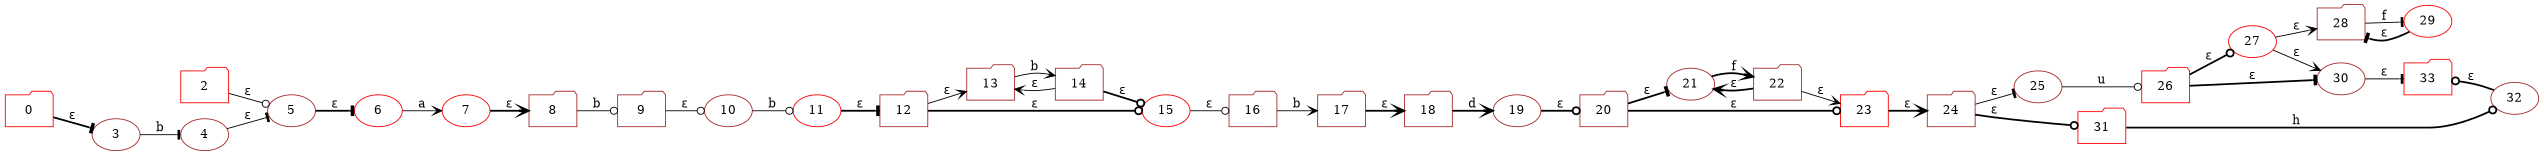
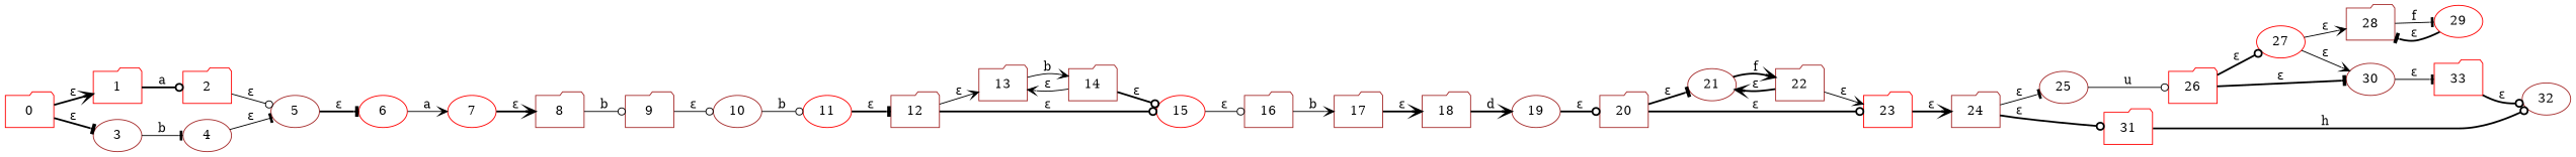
  digraph {
    rankdir=LR
    node [color=brown shape=folder]
    edge [arrowhead=vee style=bold]
    0 [color=red]
+   1 [color=red]
    3 [shape=ellipse]
    2 [color=red]
    4 [shape=ellipse]
    5 [shape=ellipse]
    6 [color=red shape=ellipse]
    7 [color=red shape=ellipse]
    8
    9
    10 [shape=ellipse]
    11 [color=red shape=ellipse]
    12
    13
    15 [color=red shape=ellipse]
    14
    16
    17
    18
    19 [shape=ellipse]
    20
    21 [shape=ellipse]
    23 [color=red]
    22
    24
    25 [shape=ellipse]
    31 [color=red]
    26 [color=red]
    32 [shape=ellipse]
    27 [color=red shape=ellipse]
    30 [shape=ellipse]
    33 [color=red]
    28
    29 [color=red shape=ellipse]
+   0 -> 1 [label="ε"]
    0 -> 3 [arrowhead=tee label="ε"]
+   1 -> 2 [arrowhead=odot label=a]
    3 -> 4 [arrowhead=tee label=b style=solid]
    2 -> 5 [arrowhead=odot label="ε" style=solid]
    4 -> 5 [arrowhead=tee label="ε" style=solid]
    5 -> 6 [arrowhead=tee label="ε"]
    6 -> 7 [label=a style=solid]
    7 -> 8 [label="ε"]
    8 -> 9 [arrowhead=odot label=b style=solid]
    9 -> 10 [arrowhead=odot label="ε" style=solid]
    10 -> 11 [arrowhead=odot label=b style=solid]
    11 -> 12 [arrowhead=tee label="ε"]
    12 -> 13 [label="ε" style=solid]
    12 -> 15 [arrowhead=odot label="ε"]
    13 -> 14 [label=b style=solid]
    15 -> 16 [arrowhead=odot label="ε" style=solid]
    14 -> 13 [label="ε" style=solid]
    14 -> 15 [arrowhead=odot label="ε"]
    16 -> 17 [label=b style=solid]
    17 -> 18 [label="ε"]
    18 -> 19 [label=d]
    19 -> 20 [arrowhead=odot label="ε"]
    20 -> 21 [arrowhead=tee label="ε"]
    20 -> 23 [arrowhead=odot label="ε"]
    21 -> 22 [label=f]
    23 -> 24 [label="ε"]
    22 -> 21 [label="ε"]
    22 -> 23 [label="ε" style=solid]
    24 -> 25 [arrowhead=tee label="ε" style=solid]
    24 -> 31 [arrowhead=odot label="ε"]
    25 -> 26 [arrowhead=odot label=u style=solid]
    31 -> 32 [arrowhead=odot label=h]
    26 -> 27 [arrowhead=odot label="ε"]
    26 -> 30 [arrowhead=tee label="ε"]
-   32 -> 33 [arrowhead=odot label="ε"]
+   33 -> 32 [arrowhead=odot label="ε"]
    27 -> 30 [label="ε" style=solid]
    27 -> 28 [label="ε" style=solid]
    30 -> 33 [arrowhead=tee label="ε" style=solid]
    28 -> 29 [arrowhead=tee label=f style=solid]
    29 -> 28 [arrowhead=tee label="ε"]
  }
